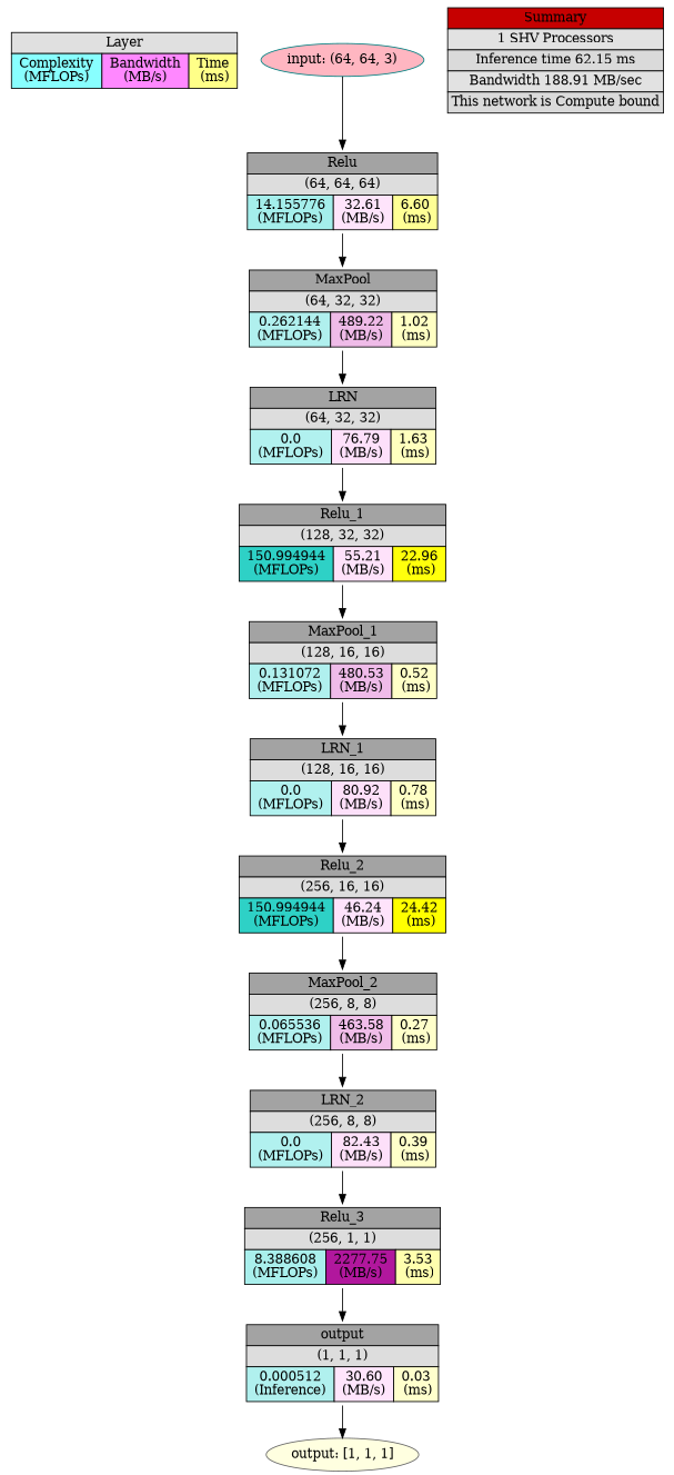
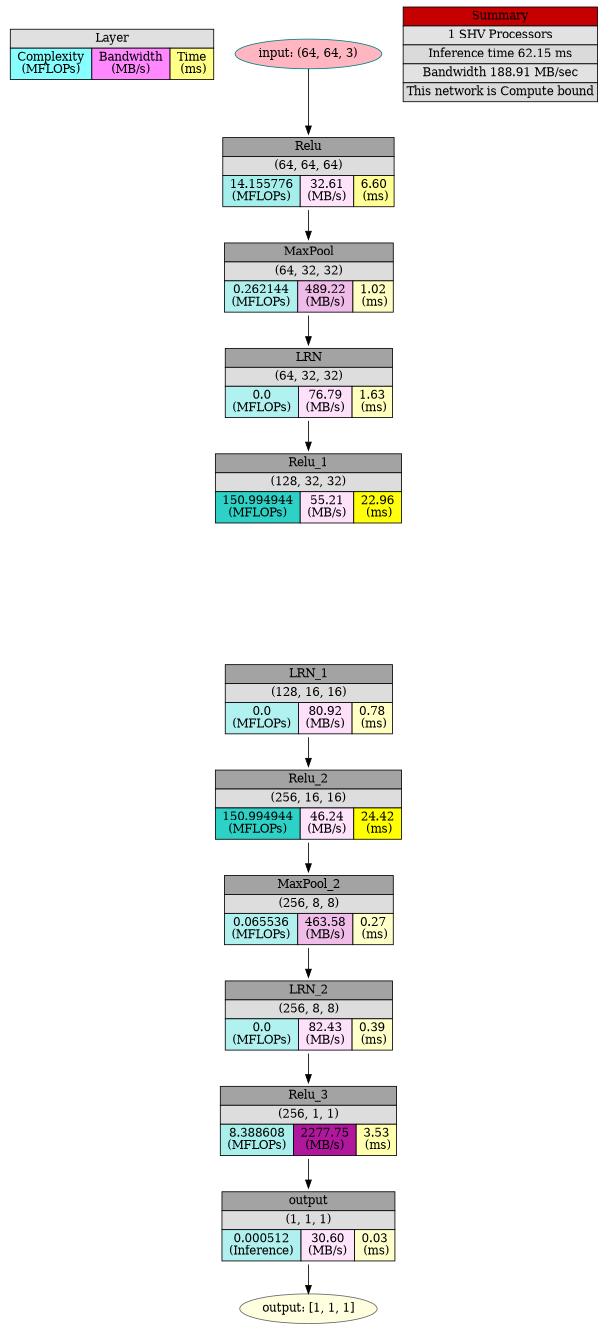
  digraph {
    fontname="DejaVu Serif"
    node [fontname="DejaVu Serif" shape=plaintext]
    edge [fontname="DejaVu Serif"]
    n1 [label=<<TABLE BORDER="0" CELLBORDER="1" CELLSPACING="0" CELLPADDING="3"> <TR><TD  BGCOLOR = "#E0E0E0" COLSPAN="3">Layer</TD></TR> <TR><TD BGCOLOR = "#88FFFF"> Complexity <br/> (MFLOPs) </TD> <TD BGCOLOR = "#FF88FF"> Bandwidth <br/> (MB/s) </TD> <TD BGCOLOR = "#FFFF88"> Time <br/> (ms)</TD></TR> </TABLE>>]
    n2 [color=teal fillcolor=lightpink label="input: (64, 64, 3)" style=filled shape=""]
    n3 [label=< <TABLE BORDER="0" CELLBORDER="1" CELLSPACING="0" CELLPADDING="3"> <TR>     <TD  BGCOLOR = "#A3A3A3" COLSPAN="3">Relu</TD> </TR> <TR>     <TD  BGCOLOR = "#DDDDDD" COLSPAN="3">(64, 64, 64)</TD> </TR> <TR>     <TD BGCOLOR = "#A4EEEB"> 14.155776 <br/> (MFLOPs) </TD>     <TD BGCOLOR = "#FEE4FB"> 32.61 <br/> (MB/s) </TD>     <TD BGCOLOR = "#FFFF95"> 6.60 <br/> (ms)</TD> </TR> </TABLE>>]
    n4 [label=< <TABLE BORDER="0" CELLBORDER="1" CELLSPACING="0" CELLPADDING="3"> <TR>     <TD  BGCOLOR = "#A3A3A3" COLSPAN="3">MaxPool</TD> </TR> <TR>     <TD  BGCOLOR = "#DDDDDD" COLSPAN="3">(64, 32, 32)</TD> </TR> <TR>     <TD BGCOLOR = "#B0F0EE"> 0.262144 <br/> (MFLOPs) </TD>     <TD BGCOLOR = "#EFBBE8"> 489.22 <br/> (MB/s) </TD>     <TD BGCOLOR = "#FFFFC3"> 1.02 <br/> (ms)</TD> </TR> </TABLE>>]
    n5 [label=< <TABLE BORDER="0" CELLBORDER="1" CELLSPACING="0" CELLPADDING="3"> <TR>     <TD  BGCOLOR = "#A3A3A3" COLSPAN="3">LRN</TD> </TR> <TR>     <TD  BGCOLOR = "#DDDDDD" COLSPAN="3">(64, 32, 32)</TD> </TR> <TR>     <TD BGCOLOR = "#B1F1EF"> 0.0 <br/> (MFLOPs) </TD>     <TD BGCOLOR = "#FDE0FA"> 76.79 <br/> (MB/s) </TD>     <TD BGCOLOR = "#FFFFBE"> 1.63 <br/> (ms)</TD> </TR> </TABLE>>]
    n6 [label=< <TABLE BORDER="0" CELLBORDER="1" CELLSPACING="0" CELLPADDING="3"> <TR>     <TD  BGCOLOR = "#A3A3A3" COLSPAN="3">Relu_1</TD> </TR> <TR>     <TD  BGCOLOR = "#DDDDDD" COLSPAN="3">(128, 32, 32)</TD> </TR> <TR>     <TD BGCOLOR = "#2ED1C6"> 150.994944 <br/> (MFLOPs) </TD>     <TD BGCOLOR = "#FEE2FA"> 55.21 <br/> (MB/s) </TD>     <TD BGCOLOR = "#FFFFC"> 22.96 <br/> (ms)</TD> </TR> </TABLE>>]
-   n7 [label=< <TABLE BORDER="0" CELLBORDER="1" CELLSPACING="0" CELLPADDING="3"> <TR>     <TD  BGCOLOR = "#A3A3A3" COLSPAN="3">MaxPool_1</TD> </TR> <TR>     <TD  BGCOLOR = "#DDDDDD" COLSPAN="3">(128, 16, 16)</TD> </TR> <TR>     <TD BGCOLOR = "#B0F0EE"> 0.131072 <br/> (MFLOPs) </TD>     <TD BGCOLOR = "#EFBBE9"> 480.53 <br/> (MB/s) </TD>     <TD BGCOLOR = "#FFFFC7"> 0.52 <br/> (ms)</TD> </TR> </TABLE>>]
    n8 [label=< <TABLE BORDER="0" CELLBORDER="1" CELLSPACING="0" CELLPADDING="3"> <TR>     <TD  BGCOLOR = "#A3A3A3" COLSPAN="3">LRN_1</TD> </TR> <TR>     <TD  BGCOLOR = "#DDDDDD" COLSPAN="3">(128, 16, 16)</TD> </TR> <TR>     <TD BGCOLOR = "#B1F1EF"> 0.0 <br/> (MFLOPs) </TD>     <TD BGCOLOR = "#FDE0F9"> 80.92 <br/> (MB/s) </TD>     <TD BGCOLOR = "#FFFFC5"> 0.78 <br/> (ms)</TD> </TR> </TABLE>>]
    n9 [label=< <TABLE BORDER="0" CELLBORDER="1" CELLSPACING="0" CELLPADDING="3"> <TR>     <TD  BGCOLOR = "#A3A3A3" COLSPAN="3">Relu_2</TD> </TR> <TR>     <TD  BGCOLOR = "#DDDDDD" COLSPAN="3">(256, 16, 16)</TD> </TR> <TR>     <TD BGCOLOR = "#2ED1C6"> 150.994944 <br/> (MFLOPs) </TD>     <TD BGCOLOR = "#FEE3FB"> 46.24 <br/> (MB/s) </TD>     <TD BGCOLOR = "#FFFF0"> 24.42 <br/> (ms)</TD> </TR> </TABLE>>]
    n10 [label=< <TABLE BORDER="0" CELLBORDER="1" CELLSPACING="0" CELLPADDING="3"> <TR>     <TD  BGCOLOR = "#A3A3A3" COLSPAN="3">MaxPool_2</TD> </TR> <TR>     <TD  BGCOLOR = "#DDDDDD" COLSPAN="3">(256, 8, 8)</TD> </TR> <TR>     <TD BGCOLOR = "#B0F0EE"> 0.065536 <br/> (MFLOPs) </TD>     <TD BGCOLOR = "#F0BDE9"> 463.58 <br/> (MB/s) </TD>     <TD BGCOLOR = "#FFFFCA"> 0.27 <br/> (ms)</TD> </TR> </TABLE>>]
    n11 [label=< <TABLE BORDER="0" CELLBORDER="1" CELLSPACING="0" CELLPADDING="3"> <TR>     <TD  BGCOLOR = "#A3A3A3" COLSPAN="3">LRN_2</TD> </TR> <TR>     <TD  BGCOLOR = "#DDDDDD" COLSPAN="3">(256, 8, 8)</TD> </TR> <TR>     <TD BGCOLOR = "#B1F1EF"> 0.0 <br/> (MFLOPs) </TD>     <TD BGCOLOR = "#FDE0F9"> 82.43 <br/> (MB/s) </TD>     <TD BGCOLOR = "#FFFFC9"> 0.39 <br/> (ms)</TD> </TR> </TABLE>>]
    n12 [label=< <TABLE BORDER="0" CELLBORDER="1" CELLSPACING="0" CELLPADDING="3"> <TR>     <TD  BGCOLOR = "#A3A3A3" COLSPAN="3">Relu_3</TD> </TR> <TR>     <TD  BGCOLOR = "#DDDDDD" COLSPAN="3">(256, 1, 1)</TD> </TR> <TR>     <TD BGCOLOR = "#A9EFEC"> 8.388608 <br/> (MFLOPs) </TD>     <TD BGCOLOR = "#B1179D"> 2277.75 <br/> (MB/s) </TD>     <TD BGCOLOR = "#FFFFAE"> 3.53 <br/> (ms)</TD> </TR> </TABLE>>]
    n13 [label=< <TABLE BORDER="0" CELLBORDER="1" CELLSPACING="0" CELLPADDING="3"> <TR>     <TD  BGCOLOR = "#A3A3A3" COLSPAN="3">output</TD> </TR> <TR>     <TD  BGCOLOR = "#DDDDDD" COLSPAN="3">(1, 1, 1)</TD> </TR> <TR>     <TD BGCOLOR = "#B0F0EE"> 0.000512 <br/> (Inference) </TD>     <TD BGCOLOR = "#FFE5FC"> 30.60 <br/> (MB/s) </TD>     <TD BGCOLOR = "#FFFFCC"> 0.03 <br/> (ms)</TD> </TR> </TABLE>>]
    n14 [color=gray40 fillcolor=lightyellow label="output: [1, 1, 1]" style=filled shape=""]
    n15 [label=<<TABLE BORDER="0" CELLBORDER="1" CELLSPACING="0" CELLPADDING="3"> <TR><TD  BGCOLOR = "#C60000" COLSPAN="3">Summary</TD></TR> <TR><TD  BGCOLOR = "#E2E2E2" COLSPAN="3">1 SHV Processors</TD></TR> <TR><TD  BGCOLOR = "#DADADA" COLSPAN="3">Inference time 62.15 ms</TD></TR> <TR><TD  BGCOLOR = "#E2E2E2" COLSPAN="3">Bandwidth 188.91 MB/sec</TD></TR> <TR><TD  BGCOLOR = "#DADADA" COLSPAN="3">This network is Compute bound</TD></TR> </TABLE>>]
    n2 -> n3
    n3 -> n4
    n4 -> n5
    n5 -> n6
-   n6 -> n7
-   n7 -> n8
    n8 -> n9
    n9 -> n10
    n10 -> n11
    n11 -> n12
    n12 -> n13
    n13 -> n14
  }
